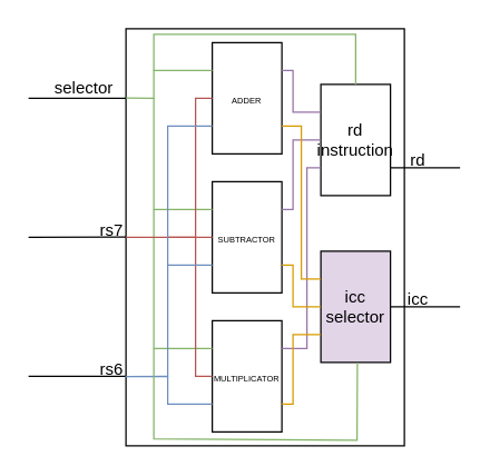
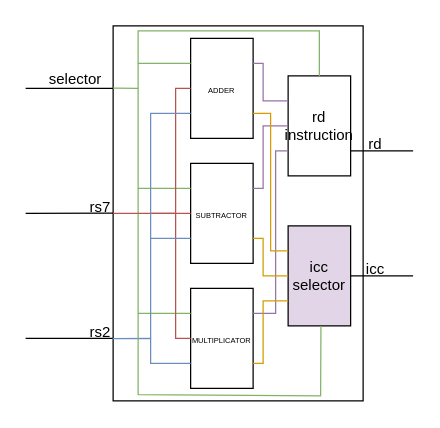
  <mxCell id="0" />
  <mxCell id="1" parent="0" />
  <mxCell id="2" value="" style="rounded=0;whiteSpace=wrap;html=1;" vertex="1" parent="1"><mxGeometry x="90" y="20" width="200" height="300" as="geometry" /></mxCell>
  <mxCell id="3" value="" style="endArrow=none;html=1;rounded=0;" edge="1" parent="1"><mxGeometry width="50" height="50" relative="1" as="geometry"><mxPoint x="90" y="70" as="sourcePoint" /><mxPoint x="20" y="70" as="targetPoint" /></mxGeometry></mxCell>
  <mxCell id="4" value="" style="endArrow=none;html=1;rounded=0;" edge="1" parent="1"><mxGeometry width="50" height="50" relative="1" as="geometry"><mxPoint x="90" y="169.76" as="sourcePoint" /><mxPoint x="20" y="170" as="targetPoint" /></mxGeometry></mxCell>
  <mxCell id="5" value="" style="endArrow=none;html=1;rounded=0;" edge="1" parent="1"><mxGeometry width="50" height="50" relative="1" as="geometry"><mxPoint x="90" y="270" as="sourcePoint" /><mxPoint x="20" y="270" as="targetPoint" /></mxGeometry></mxCell>
  <mxCell id="6" value="" style="endArrow=none;html=1;rounded=0;entryX=1;entryY=0.75;entryDx=0;entryDy=0;" edge="1" parent="1" target="28"><mxGeometry width="50" height="50" relative="1" as="geometry"><mxPoint x="330" y="120" as="sourcePoint" /><mxPoint x="290" y="120" as="targetPoint" /></mxGeometry></mxCell>
  <mxCell id="7" value="" style="endArrow=none;html=1;rounded=0;entryX=1;entryY=0.5;entryDx=0;entryDy=0;" edge="1" parent="1" target="29"><mxGeometry width="50" height="50" relative="1" as="geometry"><mxPoint x="330" y="220" as="sourcePoint" /><mxPoint x="290" y="220" as="targetPoint" /></mxGeometry></mxCell>
  <mxCell id="8" value="selector" style="text;html=1;align=center;verticalAlign=middle;whiteSpace=wrap;rounded=0;" vertex="1" parent="1"><mxGeometry x="30" y="50" width="60" height="25" as="geometry" /></mxCell>
  <mxCell id="9" value="rs7" style="text;html=1;align=center;verticalAlign=middle;whiteSpace=wrap;rounded=0;" vertex="1" parent="1"><mxGeometry x="70" y="150" width="20" height="30" as="geometry" /></mxCell>
- <mxCell id="10" value="rs6" style="text;html=1;align=center;verticalAlign=middle;whiteSpace=wrap;rounded=0;" vertex="1" parent="1"><mxGeometry x="70" y="250" width="20" height="30" as="geometry" /></mxCell>
+ <mxCell id="10" value="rs2" style="text;html=1;align=center;verticalAlign=middle;whiteSpace=wrap;rounded=0;" vertex="1" parent="1"><mxGeometry x="70" y="250" width="20" height="30" as="geometry" /></mxCell>
  <mxCell id="11" value="rd" style="text;html=1;align=center;verticalAlign=middle;whiteSpace=wrap;rounded=0;" vertex="1" parent="1"><mxGeometry x="290" y="110" width="20" height="10" as="geometry" /></mxCell>
  <mxCell id="12" value="icc" style="text;html=1;align=center;verticalAlign=middle;whiteSpace=wrap;rounded=0;" vertex="1" parent="1"><mxGeometry x="290" y="210" width="20" height="10" as="geometry" /></mxCell>
  <mxCell id="13" value="" style="rounded=0;whiteSpace=wrap;html=1;" vertex="1" parent="1"><mxGeometry x="152" y="30" width="50" height="80" as="geometry" /></mxCell>
  <mxCell id="14" value="" style="rounded=0;whiteSpace=wrap;html=1;" vertex="1" parent="1"><mxGeometry x="152" y="130" width="50" height="80" as="geometry" /></mxCell>
  <mxCell id="15" value="" style="rounded=0;whiteSpace=wrap;html=1;" vertex="1" parent="1"><mxGeometry x="152" y="230" width="50" height="80" as="geometry" /></mxCell>
  <mxCell id="16" value="" style="endArrow=none;html=1;rounded=0;exitX=0;exitY=0.25;exitDx=0;exitDy=0;fillColor=#d5e8d4;strokeColor=#82b366;" edge="1" parent="1" source="13"><mxGeometry width="50" height="50" relative="1" as="geometry"><mxPoint x="190" y="69.83" as="sourcePoint" /><mxPoint x="90" y="69.83" as="targetPoint" /><Array as="points"><mxPoint x="110" y="50" /><mxPoint x="110" y="70" /></Array></mxGeometry></mxCell>
  <mxCell id="17" value="" style="endArrow=none;html=1;rounded=0;entryX=0;entryY=0.25;entryDx=0;entryDy=0;fillColor=#d5e8d4;strokeColor=#82b366;" edge="1" parent="1" target="14"><mxGeometry width="50" height="50" relative="1" as="geometry"><mxPoint x="110" y="70" as="sourcePoint" /><mxPoint x="160" y="150" as="targetPoint" /><Array as="points"><mxPoint x="110" y="150" /></Array></mxGeometry></mxCell>
  <mxCell id="18" value="" style="endArrow=none;html=1;rounded=0;exitX=0;exitY=0.25;exitDx=0;exitDy=0;fillColor=#d5e8d4;strokeColor=#82b366;" edge="1" parent="1" source="15"><mxGeometry width="50" height="50" relative="1" as="geometry"><mxPoint x="100" y="270" as="sourcePoint" /><mxPoint x="110" y="150" as="targetPoint" /><Array as="points"><mxPoint x="110" y="250" /></Array></mxGeometry></mxCell>
  <mxCell id="19" value="" style="endArrow=none;html=1;rounded=0;entryX=0;entryY=0.5;entryDx=0;entryDy=0;fillColor=#f8cecc;strokeColor=#b85450;exitX=0;exitY=0.5;exitDx=0;exitDy=0;" edge="1" parent="1" source="13" target="2"><mxGeometry width="50" height="50" relative="1" as="geometry"><mxPoint x="170" y="70" as="sourcePoint" /><mxPoint x="110" y="170" as="targetPoint" /><Array as="points"><mxPoint x="140" y="70" /><mxPoint x="140" y="170" /></Array></mxGeometry></mxCell>
  <mxCell id="20" value="" style="endArrow=none;html=1;rounded=0;entryX=0;entryY=0.5;entryDx=0;entryDy=0;fillColor=#f8cecc;strokeColor=#b85450;" edge="1" parent="1" target="14"><mxGeometry width="50" height="50" relative="1" as="geometry"><mxPoint x="120" y="170" as="sourcePoint" /><mxPoint x="190" y="180" as="targetPoint" /></mxGeometry></mxCell>
  <mxCell id="21" value="" style="endArrow=none;html=1;rounded=0;entryX=0;entryY=0.5;entryDx=0;entryDy=0;fillColor=#f8cecc;strokeColor=#b85450;" edge="1" parent="1" target="15"><mxGeometry width="50" height="50" relative="1" as="geometry"><mxPoint x="140" y="170" as="sourcePoint" /><mxPoint x="185" y="270" as="targetPoint" /><Array as="points"><mxPoint x="140" y="270" /></Array></mxGeometry></mxCell>
  <mxCell id="22" value="" style="endArrow=none;html=1;rounded=0;entryX=-0.002;entryY=0.834;entryDx=0;entryDy=0;entryPerimeter=0;exitX=0;exitY=0.75;exitDx=0;exitDy=0;fillColor=#dae8fc;strokeColor=#6c8ebf;" edge="1" parent="1" source="15" target="2"><mxGeometry width="50" height="50" relative="1" as="geometry"><mxPoint x="200" y="300" as="sourcePoint" /><mxPoint x="100" y="300" as="targetPoint" /><Array as="points"><mxPoint x="120" y="290" /><mxPoint x="120" y="270" /></Array></mxGeometry></mxCell>
  <mxCell id="23" value="" style="endArrow=none;html=1;rounded=0;exitX=0;exitY=0.75;exitDx=0;exitDy=0;fillColor=#dae8fc;strokeColor=#6c8ebf;" edge="1" parent="1" source="14"><mxGeometry width="50" height="50" relative="1" as="geometry"><mxPoint x="224" y="220" as="sourcePoint" /><mxPoint x="120" y="270" as="targetPoint" /><Array as="points"><mxPoint x="120" y="190" /></Array></mxGeometry></mxCell>
  <mxCell id="24" value="" style="endArrow=none;html=1;rounded=0;exitX=0;exitY=0.75;exitDx=0;exitDy=0;fillColor=#dae8fc;strokeColor=#6c8ebf;" edge="1" parent="1" source="13"><mxGeometry width="50" height="50" relative="1" as="geometry"><mxPoint x="215" y="100" as="sourcePoint" /><mxPoint x="120" y="190" as="targetPoint" /><Array as="points"><mxPoint x="120" y="90" /></Array></mxGeometry></mxCell>
  <mxCell id="25" value="&lt;font style=&quot;font-size: 6px;&quot;&gt;ADDER&lt;/font&gt;" style="text;html=1;align=center;verticalAlign=middle;whiteSpace=wrap;rounded=0;" vertex="1" parent="1"><mxGeometry x="162" y="65" width="30" height="10" as="geometry" /></mxCell>
  <mxCell id="26" value="&lt;font style=&quot;font-size: 6px;&quot;&gt;SUBTRACTOR&lt;/font&gt;" style="text;html=1;align=center;verticalAlign=middle;whiteSpace=wrap;rounded=0;" vertex="1" parent="1"><mxGeometry x="162" y="165" width="30" height="10" as="geometry" /></mxCell>
  <mxCell id="27" value="&lt;font style=&quot;font-size: 6px;&quot;&gt;MULTIPLICATOR&lt;/font&gt;" style="text;html=1;align=center;verticalAlign=middle;whiteSpace=wrap;rounded=0;" vertex="1" parent="1"><mxGeometry x="162" y="265" width="30" height="10" as="geometry" /></mxCell>
  <mxCell id="28" value="rd instruction" style="rounded=0;whiteSpace=wrap;html=1;" vertex="1" parent="1"><mxGeometry x="230" y="60" width="50" height="80" as="geometry" /></mxCell>
  <mxCell id="29" value="icc selector" style="rounded=0;whiteSpace=wrap;html=1;fillColor=#e1d5e7;" vertex="1" parent="1"><mxGeometry x="230" y="180" width="50" height="80" as="geometry" /></mxCell>
  <mxCell id="30" value="" style="endArrow=none;html=1;rounded=0;entryX=0;entryY=0.25;entryDx=0;entryDy=0;exitX=1;exitY=0.25;exitDx=0;exitDy=0;fillColor=#e1d5e7;strokeColor=#9673a6;" edge="1" parent="1" source="13" target="28"><mxGeometry width="50" height="50" relative="1" as="geometry"><mxPoint x="170" y="150" as="sourcePoint" /><mxPoint x="220" y="100" as="targetPoint" /><Array as="points"><mxPoint x="210" y="50" /><mxPoint x="210" y="80" /></Array></mxGeometry></mxCell>
  <mxCell id="31" value="" style="endArrow=none;html=1;rounded=0;exitX=1;exitY=0.25;exitDx=0;exitDy=0;entryX=0;entryY=0.5;entryDx=0;entryDy=0;fillColor=#e1d5e7;strokeColor=#9673a6;" edge="1" parent="1" source="14" target="28"><mxGeometry width="50" height="50" relative="1" as="geometry"><mxPoint x="190" y="160" as="sourcePoint" /><mxPoint x="240" y="110" as="targetPoint" /><Array as="points"><mxPoint x="210" y="150" /><mxPoint x="210" y="100" /></Array></mxGeometry></mxCell>
  <mxCell id="32" value="" style="endArrow=none;html=1;rounded=0;exitX=1;exitY=0.25;exitDx=0;exitDy=0;entryX=0;entryY=0.75;entryDx=0;entryDy=0;fillColor=#e1d5e7;strokeColor=#9673a6;" edge="1" parent="1" source="15" target="28"><mxGeometry width="50" height="50" relative="1" as="geometry"><mxPoint x="210" y="250" as="sourcePoint" /><mxPoint x="260" y="200" as="targetPoint" /><Array as="points"><mxPoint x="220" y="250" /><mxPoint x="220" y="120" /></Array></mxGeometry></mxCell>
  <mxCell id="33" value="" style="endArrow=none;html=1;rounded=0;exitX=1;exitY=0.75;exitDx=0;exitDy=0;entryX=0;entryY=0.25;entryDx=0;entryDy=0;fillColor=#ffe6cc;strokeColor=#d79b00;" edge="1" parent="1" source="13" target="29"><mxGeometry width="50" height="50" relative="1" as="geometry"><mxPoint x="210" y="170" as="sourcePoint" /><mxPoint x="260" y="120" as="targetPoint" /><Array as="points"><mxPoint x="216" y="90" /><mxPoint x="216" y="200" /></Array></mxGeometry></mxCell>
  <mxCell id="34" value="" style="endArrow=none;html=1;rounded=0;exitX=1;exitY=0.75;exitDx=0;exitDy=0;entryX=0;entryY=0.5;entryDx=0;entryDy=0;fillColor=#ffe6cc;strokeColor=#d79b00;" edge="1" parent="1" source="14" target="29"><mxGeometry width="50" height="50" relative="1" as="geometry"><mxPoint x="210" y="180" as="sourcePoint" /><mxPoint x="260" y="130" as="targetPoint" /><Array as="points"><mxPoint x="210" y="190" /><mxPoint x="210" y="220" /></Array></mxGeometry></mxCell>
  <mxCell id="35" value="" style="endArrow=none;html=1;rounded=0;exitX=1;exitY=0.75;exitDx=0;exitDy=0;entryX=0;entryY=0.75;entryDx=0;entryDy=0;fillColor=#ffe6cc;strokeColor=#d79b00;" edge="1" parent="1" source="15" target="29"><mxGeometry width="50" height="50" relative="1" as="geometry"><mxPoint x="220" y="310" as="sourcePoint" /><mxPoint x="270" y="260" as="targetPoint" /><Array as="points"><mxPoint x="210" y="290" /><mxPoint x="210" y="240" /></Array></mxGeometry></mxCell>
  <mxCell id="36" value="" style="endArrow=none;html=1;rounded=0;entryX=0.5;entryY=0;entryDx=0;entryDy=0;fillColor=#d5e8d4;strokeColor=#82b366;" edge="1" parent="1" target="28"><mxGeometry width="50" height="50" relative="1" as="geometry"><mxPoint x="110" y="50" as="sourcePoint" /><mxPoint x="140" y="20" as="targetPoint" /><Array as="points"><mxPoint x="110" y="24" /><mxPoint x="255" y="24" /></Array></mxGeometry></mxCell>
  <mxCell id="37" value="" style="endArrow=none;html=1;rounded=0;entryX=0.525;entryY=1.002;entryDx=0;entryDy=0;entryPerimeter=0;fillColor=#d5e8d4;strokeColor=#82b366;" edge="1" parent="1" target="29"><mxGeometry width="50" height="50" relative="1" as="geometry"><mxPoint x="110" y="250" as="sourcePoint" /><mxPoint x="270" y="290" as="targetPoint" /><Array as="points"><mxPoint x="110" y="315" /><mxPoint x="256" y="316" /></Array></mxGeometry></mxCell>
